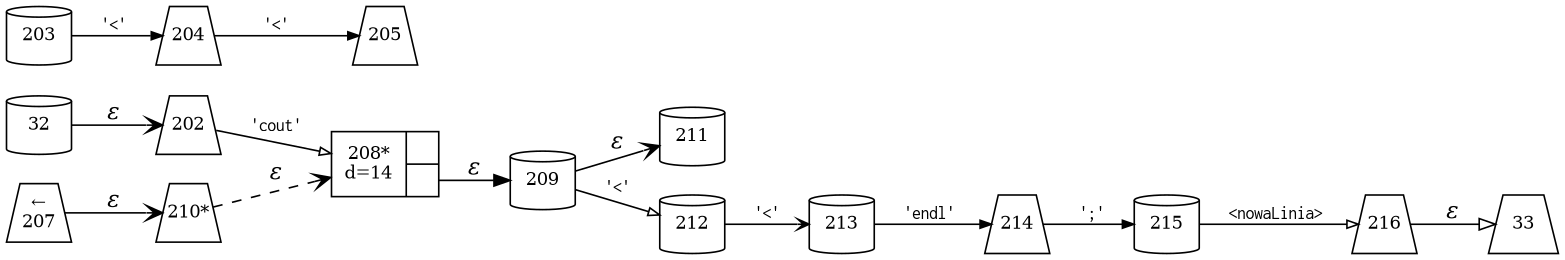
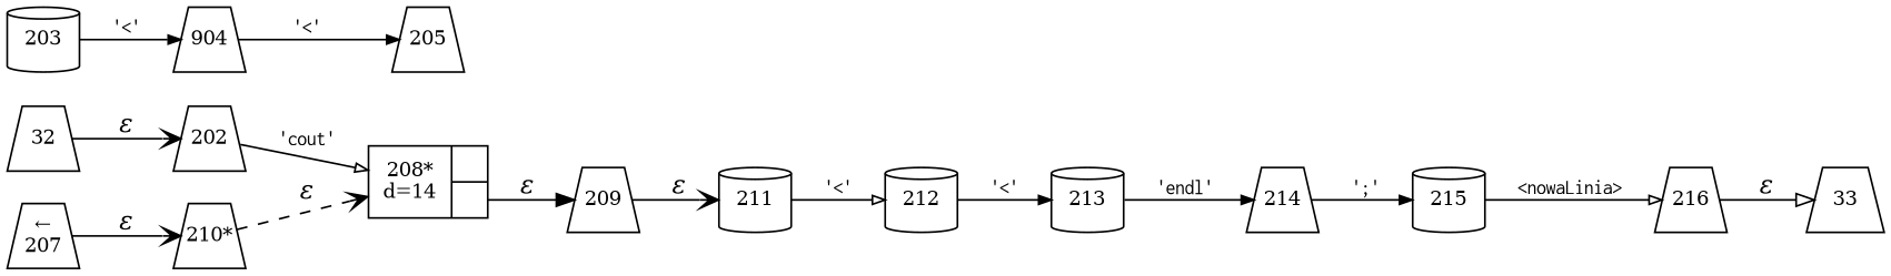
  digraph {
    rankdir=LR
    node [fixedsize=true fontsize=11 shape=trapezium peripheries=1]
    edge [arrowhead=vee fontname=Courier arrowsize=.7 fontsize=11]
    n1 [label=33 width=.6 peripheries=""]
-   n2 [label=32 shape=cylinder width=.55]
+   n2 [label=32 width=.55]
    n3 [label=202 width=.55]
    n4 [fixedsize=false label="{208*\nd=14|{<p0>|<p1>}}" shape=record]
-   n5 [label=209 shape=cylinder width=.55]
+   n5 [label=209 width=.55]
    n6 [label=203 shape=cylinder width=.55]
-   n7 [label=204 width=.55]
+   n7 [label=904 width=.55]
    n8 [label=205 width=.55]
    n9 [label="&larr;\n207" width=.55]
    n10 [label="210*" width=.55]
    n11 [label=211 shape=cylinder width=.55]
    n12 [label=212 shape=cylinder width=.55]
    n13 [label=213 shape=cylinder width=.55]
    n14 [label=214 width=.55]
    n15 [label=215 shape=cylinder width=.55]
    n16 [label=216 width=.55]
    n2 -> n3 [fontname="Times-Italic" label="&epsilon;" arrowsize="" fontsize=""]
    n3 -> n4 [arrowhead=onormal label="'cout'"]
    n4 -> n5 [arrowhead=normal fontname="Times-Italic" label="&epsilon;" tailport=p1 arrowsize="" fontsize=""]
    n5 -> n11 [fontname="Times-Italic" label="&epsilon;" arrowsize="" fontsize=""]
    n6 -> n7 [arrowhead=normal label="'<'"]
    n7 -> n8 [arrowhead=normal label="'<'"]
    n9 -> n10 [fontname="Times-Italic" label="&epsilon;" arrowsize="" fontsize=""]
    n10 -> n4 [fontname="Times-Italic" label="&epsilon;" style=dashed arrowsize="" fontsize=""]
-   n5 -> n12 [arrowhead=onormal label="'<'"]
-   n12 -> n13 [label="'<'"]
+   n11 -> n12 [arrowhead=onormal label="'<'"]
+   n12 -> n13 [arrowhead=normal label="'<'"]
    n13 -> n14 [arrowhead=normal label="'endl'"]
    n14 -> n15 [arrowhead=normal label="';'"]
    n15 -> n16 [arrowhead=onormal label="<nowaLinia>"]
    n16 -> n1 [arrowhead=onormal fontname="Times-Italic" label="&epsilon;" arrowsize="" fontsize=""]
  }
